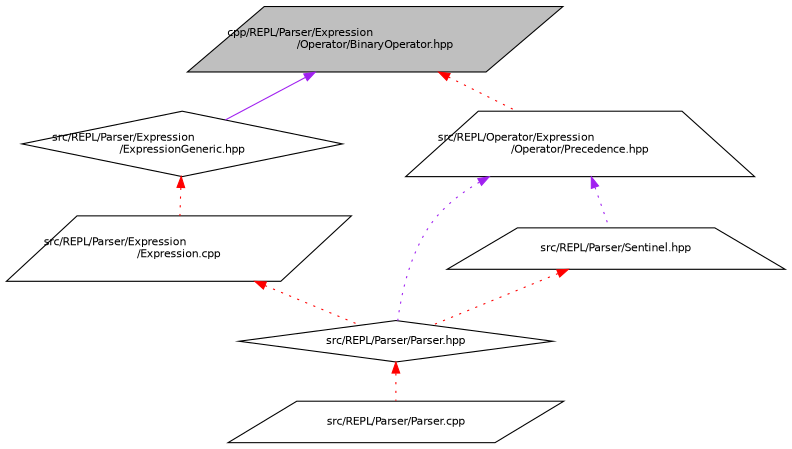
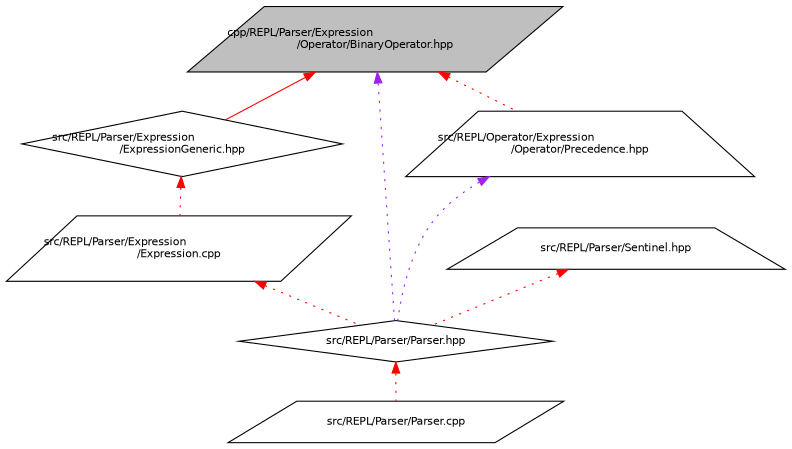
  digraph {
    node [color=black fillcolor=white fontname=Helvetica fontsize=10 shape=parallelogram style=filled]
    edge [color=red dir=back fontname=Helvetica fontsize=10 labelfontname=Helvetica labelfontsize=10 style=dotted]
    n1 [fillcolor=grey75 fontcolor=black height=0.2 label="cpp/REPL/Parser/Expression\l/Operator/BinaryOperator.hpp" width=0.4]
    n2 [height=0.2 label="src/REPL/Parser/Expression\l/ExpressionGeneric.hpp" shape=diamond width=0.4]
    n3 [height=0.2 label="src/REPL/Parser/Parser.hpp" shape=diamond width=0.4]
    n4 [height=0.2 label="src/REPL/Operator/Expression\l/Operator/Precedence.hpp" shape=trapezium width=0.4]
    n5 [height=0.2 label="src/REPL/Parser/Expression\l/Expression.cpp" width=0.4]
    n6 [height=0.2 label="src/REPL/Parser/Parser.cpp" width=0.4]
    n7 [height=0.2 label="src/REPL/Parser/Sentinel.hpp" shape=trapezium width=0.4]
-   n1 -> n2 [color=purple style=solid]
+   n1 -> n2 [style=solid]
+   n1 -> n3 [color=purple]
    n1 -> n4
    n2 -> n5
    n3 -> n6
    n4 -> n3 [color=purple]
-   n4 -> n7 [color=purple]
    n5 -> n3
    n7 -> n3
  }
